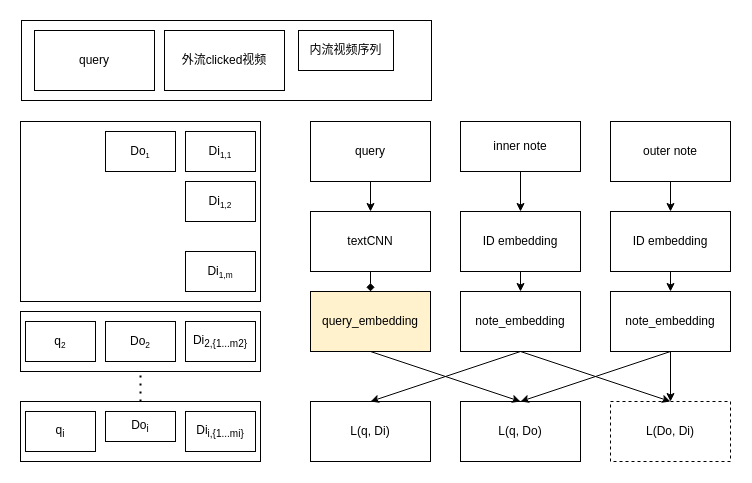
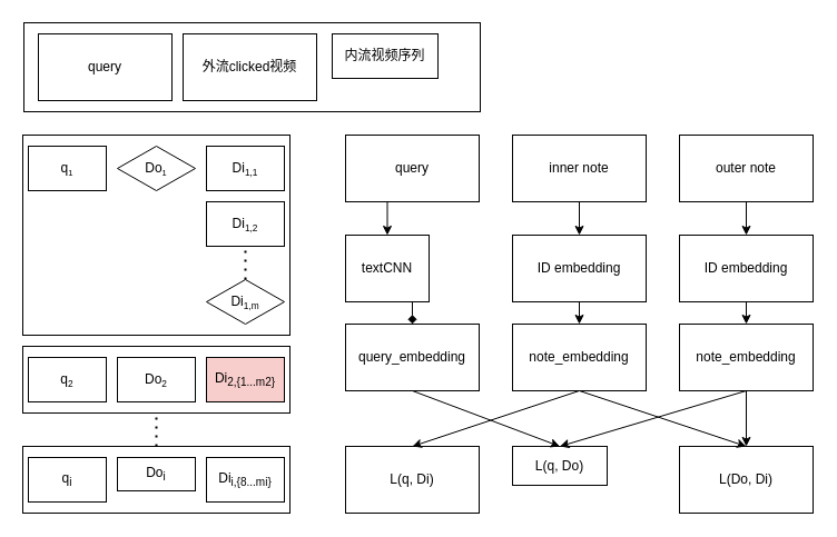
  <mxCell id="0" />
  <mxCell id="1" parent="0" />
  <mxCell id="2" value="" style="group" vertex="1" connectable="0" parent="1"><mxGeometry x="21" y="20" width="410" height="80" as="geometry" /></mxCell>
  <mxCell id="3" value="" style="rounded=0;whiteSpace=wrap;html=1;" vertex="1" parent="2"><mxGeometry width="410" height="80" as="geometry" /></mxCell>
  <mxCell id="4" value="query" style="rounded=0;whiteSpace=wrap;html=1;" vertex="1" parent="2"><mxGeometry x="13" y="10" width="120" height="60" as="geometry" /></mxCell>
  <mxCell id="5" value="外流clicked视频" style="rounded=0;whiteSpace=wrap;html=1;" vertex="1" parent="2"><mxGeometry x="143" y="10" width="120" height="60" as="geometry" /></mxCell>
  <mxCell id="6" value="内流视频序列" style="rounded=0;whiteSpace=wrap;html=1;" vertex="1" parent="2"><mxGeometry x="277" y="10" width="95" height="40" as="geometry" /></mxCell>
  <mxCell id="7" value="" style="group" vertex="1" connectable="0" parent="1"><mxGeometry x="20" y="121" width="240" height="340" as="geometry" /></mxCell>
  <mxCell id="8" value="" style="group" vertex="1" connectable="0" parent="7"><mxGeometry y="280" width="240" height="60" as="geometry" /></mxCell>
  <mxCell id="9" value="" style="rounded=0;whiteSpace=wrap;html=1;" vertex="1" parent="8"><mxGeometry width="240" height="60" as="geometry" /></mxCell>
  <mxCell id="10" value="q&lt;sub&gt;i&lt;/sub&gt;" style="rounded=0;whiteSpace=wrap;html=1;" vertex="1" parent="8"><mxGeometry x="5" y="10" width="70" height="40" as="geometry" /></mxCell>
  <mxCell id="11" value="Do&lt;sub&gt;i&lt;/sub&gt;" style="rounded=0;whiteSpace=wrap;html=1;" vertex="1" parent="8"><mxGeometry x="85" y="10" width="70" height="30" as="geometry" /></mxCell>
- <mxCell id="12" value="Di&lt;sub&gt;i,{1...mi}&lt;/sub&gt;" style="rounded=0;whiteSpace=wrap;html=1;" vertex="1" parent="8"><mxGeometry x="165" y="10" width="70" height="40" as="geometry" /></mxCell>
+ <mxCell id="12" value="Di&lt;sub&gt;i,{8...mi}&lt;/sub&gt;" style="rounded=0;whiteSpace=wrap;html=1;" vertex="1" parent="8"><mxGeometry x="165" y="10" width="70" height="40" as="geometry" /></mxCell>
  <mxCell id="13" value="" style="group" vertex="1" connectable="0" parent="7"><mxGeometry y="190" width="240" height="60" as="geometry" /></mxCell>
  <mxCell id="14" value="" style="rounded=0;whiteSpace=wrap;html=1;" vertex="1" parent="13"><mxGeometry width="240" height="60" as="geometry" /></mxCell>
  <mxCell id="15" value="q&lt;font size=&quot;1&quot;&gt;&lt;sub&gt;2&lt;/sub&gt;&lt;/font&gt;" style="rounded=0;whiteSpace=wrap;html=1;" vertex="1" parent="13"><mxGeometry x="5" y="10" width="70" height="40" as="geometry" /></mxCell>
  <mxCell id="16" value="Do&lt;font size=&quot;1&quot;&gt;&lt;sub&gt;2&lt;/sub&gt;&lt;/font&gt;" style="rounded=0;whiteSpace=wrap;html=1;" vertex="1" parent="13"><mxGeometry x="85" y="10" width="70" height="40" as="geometry" /></mxCell>
- <mxCell id="17" value="Di&lt;sub&gt;2,{1...m2}&lt;/sub&gt;" style="rounded=0;whiteSpace=wrap;html=1;" vertex="1" parent="13"><mxGeometry x="165" y="10" width="70" height="40" as="geometry" /></mxCell>
+ <mxCell id="17" value="Di&lt;sub&gt;2,{1...m2}&lt;/sub&gt;" style="rounded=0;whiteSpace=wrap;html=1;fillColor=#f8cecc;" vertex="1" parent="13"><mxGeometry x="165" y="10" width="70" height="40" as="geometry" /></mxCell>
  <mxCell id="18" value="" style="group;container=1;" vertex="1" connectable="0" parent="7"><mxGeometry width="240" height="180" as="geometry" /></mxCell>
  <mxCell id="19" value="" style="rounded=0;whiteSpace=wrap;html=1;" vertex="1" parent="18"><mxGeometry width="240" height="180" as="geometry" /></mxCell>
- <mxCell id="21" value="Do&lt;span style=&quot;font-size: 9px&quot;&gt;&lt;sub&gt;1&lt;/sub&gt;&lt;/span&gt;" style="rounded=0;whiteSpace=wrap;html=1;" vertex="1" parent="18"><mxGeometry x="85" y="10" width="70" height="40" as="geometry" /></mxCell>
+ <mxCell id="20" value="q&lt;span style=&quot;font-size: 9px&quot;&gt;&lt;sub&gt;1&lt;/sub&gt;&lt;/span&gt;" style="rounded=0;whiteSpace=wrap;html=1;" vertex="1" parent="18"><mxGeometry x="5" y="10" width="70" height="40" as="geometry" /></mxCell>
+ <mxCell id="21" value="Do&lt;span style=&quot;font-size: 9px&quot;&gt;&lt;sub&gt;1&lt;/sub&gt;&lt;/span&gt;" style="rhombus;whiteSpace=wrap;html=1;" vertex="1" parent="18"><mxGeometry x="85" y="10" width="70" height="40" as="geometry" /></mxCell>
  <mxCell id="22" value="Di&lt;font size=&quot;1&quot;&gt;&lt;sub&gt;1,1&lt;/sub&gt;&lt;/font&gt;" style="rounded=0;whiteSpace=wrap;html=1;" vertex="1" parent="18"><mxGeometry x="165" y="10" width="70" height="40" as="geometry" /></mxCell>
  <mxCell id="23" value="Di&lt;font size=&quot;1&quot;&gt;&lt;sub&gt;1,2&lt;/sub&gt;&lt;/font&gt;" style="rounded=0;whiteSpace=wrap;html=1;" vertex="1" parent="18"><mxGeometry x="165" y="60" width="70" height="40" as="geometry" /></mxCell>
- <mxCell id="24" value="Di&lt;font size=&quot;1&quot;&gt;&lt;sub&gt;1,m&lt;/sub&gt;&lt;/font&gt;" style="rounded=0;whiteSpace=wrap;html=1;" vertex="1" parent="18"><mxGeometry x="165" y="130" width="70" height="40" as="geometry" /></mxCell>
+ <mxCell id="24" value="Di&lt;font size=&quot;1&quot;&gt;&lt;sub&gt;1,m&lt;/sub&gt;&lt;/font&gt;" style="rhombus;whiteSpace=wrap;html=1;" vertex="1" parent="18"><mxGeometry x="165" y="130" width="70" height="40" as="geometry" /></mxCell>
+ <mxCell id="25" value="" style="endArrow=none;dashed=1;html=1;dashPattern=1 3;strokeWidth=2;entryX=0.5;entryY=1;entryDx=0;entryDy=0;exitX=0.5;exitY=0;exitDx=0;exitDy=0;" edge="1" parent="18" source="24" target="23"><mxGeometry width="50" height="50" relative="1" as="geometry"><mxPoint x="130" y="290" as="sourcePoint" /><mxPoint x="130" y="260" as="targetPoint" /></mxGeometry></mxCell>
  <mxCell id="26" value="" style="endArrow=none;dashed=1;html=1;dashPattern=1 3;strokeWidth=2;entryX=0.5;entryY=1;entryDx=0;entryDy=0;" edge="1" parent="7" source="9" target="14"><mxGeometry width="50" height="50" relative="1" as="geometry"><mxPoint x="420" y="300" as="sourcePoint" /><mxPoint x="470" y="250" as="targetPoint" /></mxGeometry></mxCell>
  <mxCell id="27" style="edgeStyle=orthogonalEdgeStyle;rounded=0;orthogonalLoop=1;jettySize=auto;html=1;exitX=0.5;exitY=1;exitDx=0;exitDy=0;entryX=0.5;entryY=0;entryDx=0;entryDy=0;" edge="1" parent="1" source="28" target="38"><mxGeometry relative="1" as="geometry" /></mxCell>
  <mxCell id="28" value="query" style="rounded=0;whiteSpace=wrap;html=1;" vertex="1" parent="1"><mxGeometry x="310" y="121" width="120" height="60" as="geometry" /></mxCell>
- <mxCell id="29" value="query_embedding" style="rounded=0;whiteSpace=wrap;html=1;fillColor=#fff2cc;" vertex="1" parent="1"><mxGeometry x="310" y="291" width="120" height="60" as="geometry" /></mxCell>
+ <mxCell id="29" value="query_embedding" style="rounded=0;whiteSpace=wrap;html=1;" vertex="1" parent="1"><mxGeometry x="310" y="291" width="120" height="60" as="geometry" /></mxCell>
  <mxCell id="30" style="edgeStyle=orthogonalEdgeStyle;rounded=0;orthogonalLoop=1;jettySize=auto;html=1;exitX=0.5;exitY=1;exitDx=0;exitDy=0;entryX=0.5;entryY=0;entryDx=0;entryDy=0;" edge="1" parent="1" source="31" target="36"><mxGeometry relative="1" as="geometry" /></mxCell>
- <mxCell id="31" value="inner note" style="rounded=0;whiteSpace=wrap;html=1;" vertex="1" parent="1"><mxGeometry x="460" y="121" width="120" height="50" as="geometry" /></mxCell>
+ <mxCell id="31" value="inner note" style="rounded=0;whiteSpace=wrap;html=1;" vertex="1" parent="1"><mxGeometry x="460" y="121" width="120" height="60" as="geometry" /></mxCell>
  <mxCell id="32" value="note_embedding" style="rounded=0;whiteSpace=wrap;html=1;" vertex="1" parent="1"><mxGeometry x="460" y="291" width="120" height="60" as="geometry" /></mxCell>
  <mxCell id="33" value="L(q, Di)" style="rounded=0;whiteSpace=wrap;html=1;" vertex="1" parent="1"><mxGeometry x="310" y="401" width="120" height="60" as="geometry" /></mxCell>
  <mxCell id="34" value="" style="endArrow=classic;html=1;exitX=0.5;exitY=1;exitDx=0;exitDy=0;entryX=0.5;entryY=0;entryDx=0;entryDy=0;" edge="1" parent="1" source="32" target="33"><mxGeometry width="50" height="50" relative="1" as="geometry"><mxPoint x="620" y="411" as="sourcePoint" /><mxPoint x="670" y="361" as="targetPoint" /></mxGeometry></mxCell>
  <mxCell id="35" style="edgeStyle=orthogonalEdgeStyle;rounded=0;orthogonalLoop=1;jettySize=auto;html=1;exitX=0.5;exitY=1;exitDx=0;exitDy=0;entryX=0.5;entryY=0;entryDx=0;entryDy=0;" edge="1" parent="1" source="36" target="32"><mxGeometry relative="1" as="geometry" /></mxCell>
  <mxCell id="36" value="ID embedding" style="rounded=0;whiteSpace=wrap;html=1;" vertex="1" parent="1"><mxGeometry x="460" y="211" width="120" height="60" as="geometry" /></mxCell>
  <mxCell id="37" style="edgeStyle=orthogonalEdgeStyle;rounded=0;orthogonalLoop=1;jettySize=auto;html=1;exitX=0.5;exitY=1;exitDx=0;exitDy=0;entryX=0.5;entryY=0;entryDx=0;entryDy=0;endArrow=diamond;" edge="1" parent="1" source="38" target="29"><mxGeometry relative="1" as="geometry" /></mxCell>
- <mxCell id="38" value="textCNN" style="rounded=0;whiteSpace=wrap;html=1;" vertex="1" parent="1"><mxGeometry x="310" y="211" width="120" height="60" as="geometry" /></mxCell>
+ <mxCell id="38" value="textCNN" style="rounded=0;whiteSpace=wrap;html=1;" vertex="1" parent="1"><mxGeometry x="310" y="211" width="75" height="60" as="geometry" /></mxCell>
  <mxCell id="39" style="edgeStyle=orthogonalEdgeStyle;rounded=0;orthogonalLoop=1;jettySize=auto;html=1;exitX=0.5;exitY=1;exitDx=0;exitDy=0;entryX=0.5;entryY=0;entryDx=0;entryDy=0;" edge="1" parent="1" source="40" target="44"><mxGeometry relative="1" as="geometry" /></mxCell>
  <mxCell id="40" value="outer note" style="rounded=0;whiteSpace=wrap;html=1;" vertex="1" parent="1"><mxGeometry x="610" y="121" width="120" height="60" as="geometry" /></mxCell>
  <mxCell id="41" style="edgeStyle=orthogonalEdgeStyle;rounded=0;orthogonalLoop=1;jettySize=auto;html=1;exitX=0.5;exitY=1;exitDx=0;exitDy=0;entryX=0.5;entryY=0;entryDx=0;entryDy=0;" edge="1" parent="1" source="42" target="46"><mxGeometry relative="1" as="geometry" /></mxCell>
  <mxCell id="42" value="note_embedding" style="rounded=0;whiteSpace=wrap;html=1;" vertex="1" parent="1"><mxGeometry x="610" y="291" width="120" height="60" as="geometry" /></mxCell>
  <mxCell id="43" style="edgeStyle=orthogonalEdgeStyle;rounded=0;orthogonalLoop=1;jettySize=auto;html=1;exitX=0.5;exitY=1;exitDx=0;exitDy=0;entryX=0.5;entryY=0;entryDx=0;entryDy=0;" edge="1" parent="1" source="44" target="42"><mxGeometry relative="1" as="geometry" /></mxCell>
  <mxCell id="44" value="ID embedding" style="rounded=0;whiteSpace=wrap;html=1;" vertex="1" parent="1"><mxGeometry x="610" y="211" width="120" height="60" as="geometry" /></mxCell>
- <mxCell id="45" value="L(q, Do)" style="rounded=0;whiteSpace=wrap;html=1;" vertex="1" parent="1"><mxGeometry x="460" y="401" width="120" height="60" as="geometry" /></mxCell>
- <mxCell id="46" value="L(Do, Di)" style="rounded=0;whiteSpace=wrap;html=1;dashed=1;" vertex="1" parent="1"><mxGeometry x="610" y="401" width="120" height="60" as="geometry" /></mxCell>
+ <mxCell id="45" value="L(q, Do)" style="rounded=0;whiteSpace=wrap;html=1;" vertex="1" parent="1"><mxGeometry x="460" y="401" width="85" height="35" as="geometry" /></mxCell>
+ <mxCell id="46" value="L(Do, Di)" style="rounded=0;whiteSpace=wrap;html=1;" vertex="1" parent="1"><mxGeometry x="610" y="401" width="120" height="60" as="geometry" /></mxCell>
  <mxCell id="47" value="" style="endArrow=classic;html=1;exitX=0.5;exitY=1;exitDx=0;exitDy=0;entryX=0.5;entryY=0;entryDx=0;entryDy=0;" edge="1" parent="1" source="32" target="46"><mxGeometry width="50" height="50" relative="1" as="geometry"><mxPoint x="530" y="361" as="sourcePoint" /><mxPoint x="380" y="411" as="targetPoint" /></mxGeometry></mxCell>
  <mxCell id="48" value="" style="endArrow=classic;html=1;exitX=0.5;exitY=1;exitDx=0;exitDy=0;entryX=0.5;entryY=0;entryDx=0;entryDy=0;" edge="1" parent="1" source="29" target="45"><mxGeometry width="50" height="50" relative="1" as="geometry"><mxPoint x="530" y="361" as="sourcePoint" /><mxPoint x="680" y="411" as="targetPoint" /></mxGeometry></mxCell>
  <mxCell id="49" value="" style="endArrow=classic;html=1;exitX=0.5;exitY=1;exitDx=0;exitDy=0;entryX=0.5;entryY=0;entryDx=0;entryDy=0;" edge="1" parent="1" source="42" target="45"><mxGeometry width="50" height="50" relative="1" as="geometry"><mxPoint x="530" y="361" as="sourcePoint" /><mxPoint x="380" y="411" as="targetPoint" /></mxGeometry></mxCell>
